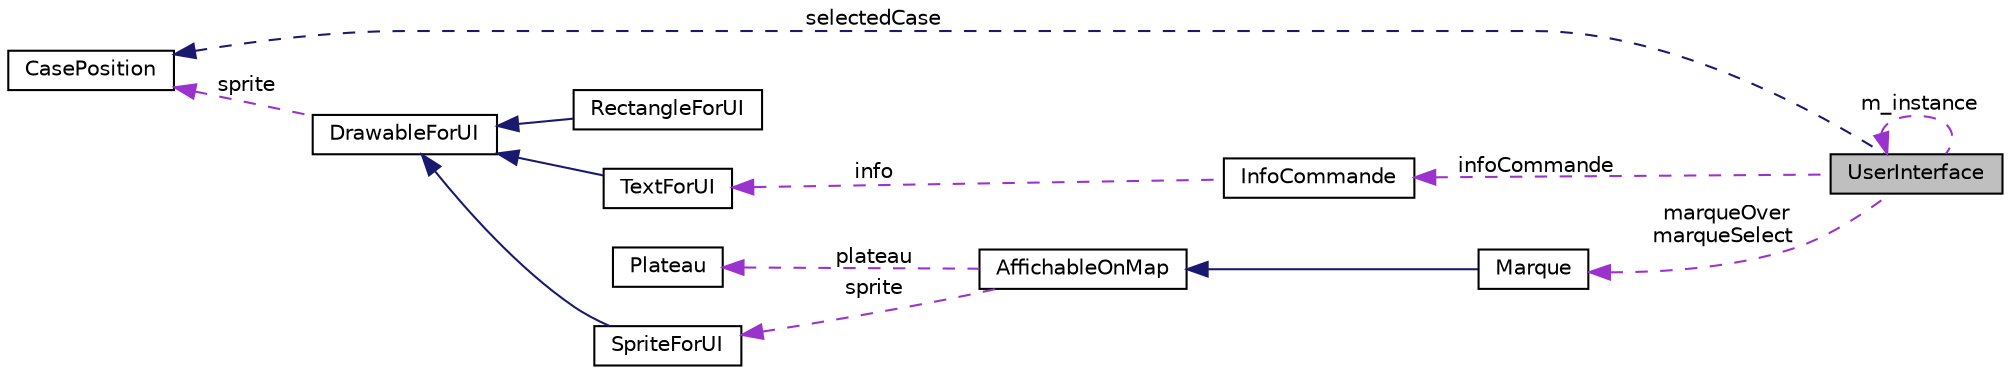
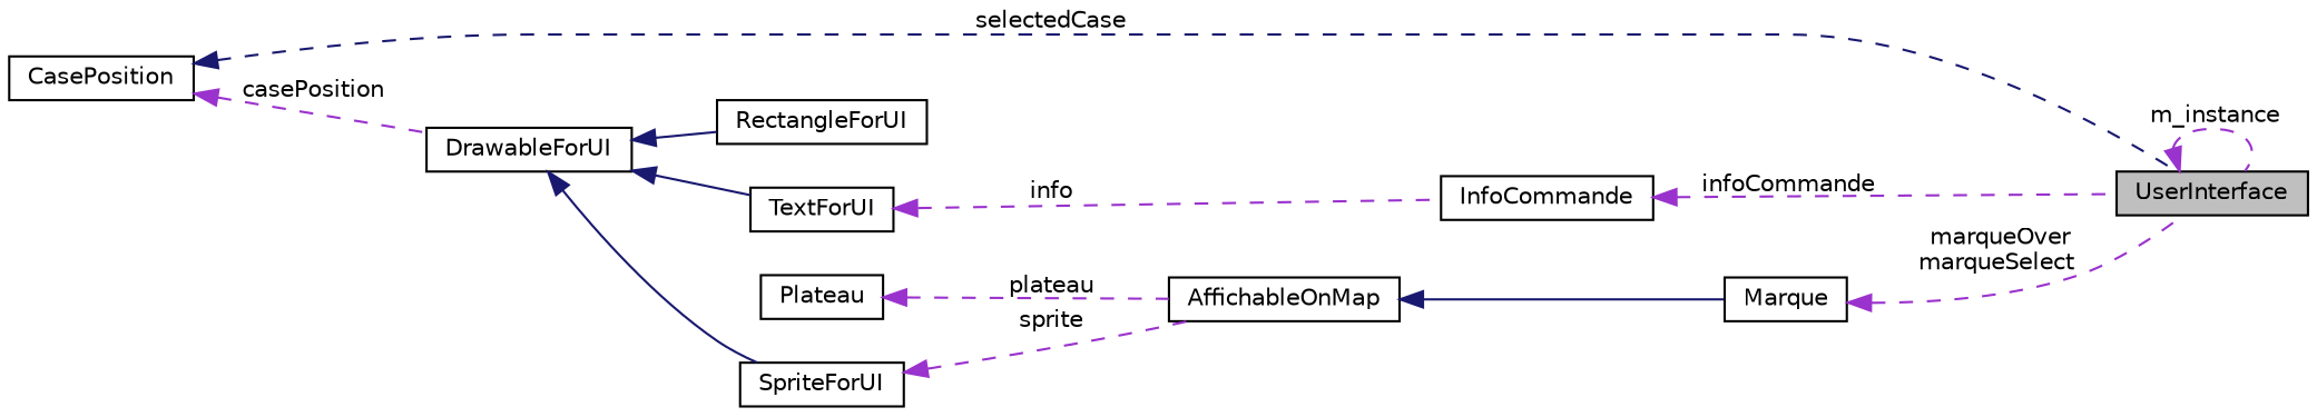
  digraph {
    rankdir=LR
    node [color=black fillcolor=white fontname=Helvetica fontsize=10 shape=record style=filled]
    edge [color=darkorchid3 dir=back fontname=Helvetica fontsize=10 labelfontname=Helvetica labelfontsize=10 style=dashed]
    n1 [fillcolor=grey75 fontcolor=black height=0.2 label=UserInterface width=0.4]
    n2 [height=0.2 label=Marque width=0.4]
    n3 [height=0.2 label=AffichableOnMap width=0.4]
    n4 [height=0.2 label=SpriteForUI width=0.4]
    n5 [height=0.2 label=DrawableForUI width=0.4]
    n6 [height=0.2 label=TextForUI width=0.4]
    n7 [height=0.2 label=RectangleForUI width=0.4]
    n8 [height=0.2 label=InfoCommande width=0.4]
    n9 [height=0.2 label=CasePosition width=0.4]
    n10 [height=0.2 label=Plateau width=0.4]
    n1 -> n1 [label=" m_instance"]
    n2 -> n1 [label=" marqueOver\nmarqueSelect"]
    n3 -> n2 [color=midnightblue style=solid]
    n4 -> n3 [label=" sprite"]
    n5 -> n4 [color=midnightblue style=solid]
    n5 -> n6 [color=midnightblue style=solid]
    n5 -> n7 [color=midnightblue style=solid]
    n6 -> n8 [label=" info"]
    n8 -> n1 [label=" infoCommande"]
    n9 -> n1 [color=midnightblue label=" selectedCase"]
-   n9 -> n5 [label=" sprite"]
+   n9 -> n5 [label=" casePosition"]
    n10 -> n3 [label=" plateau"]
  }
